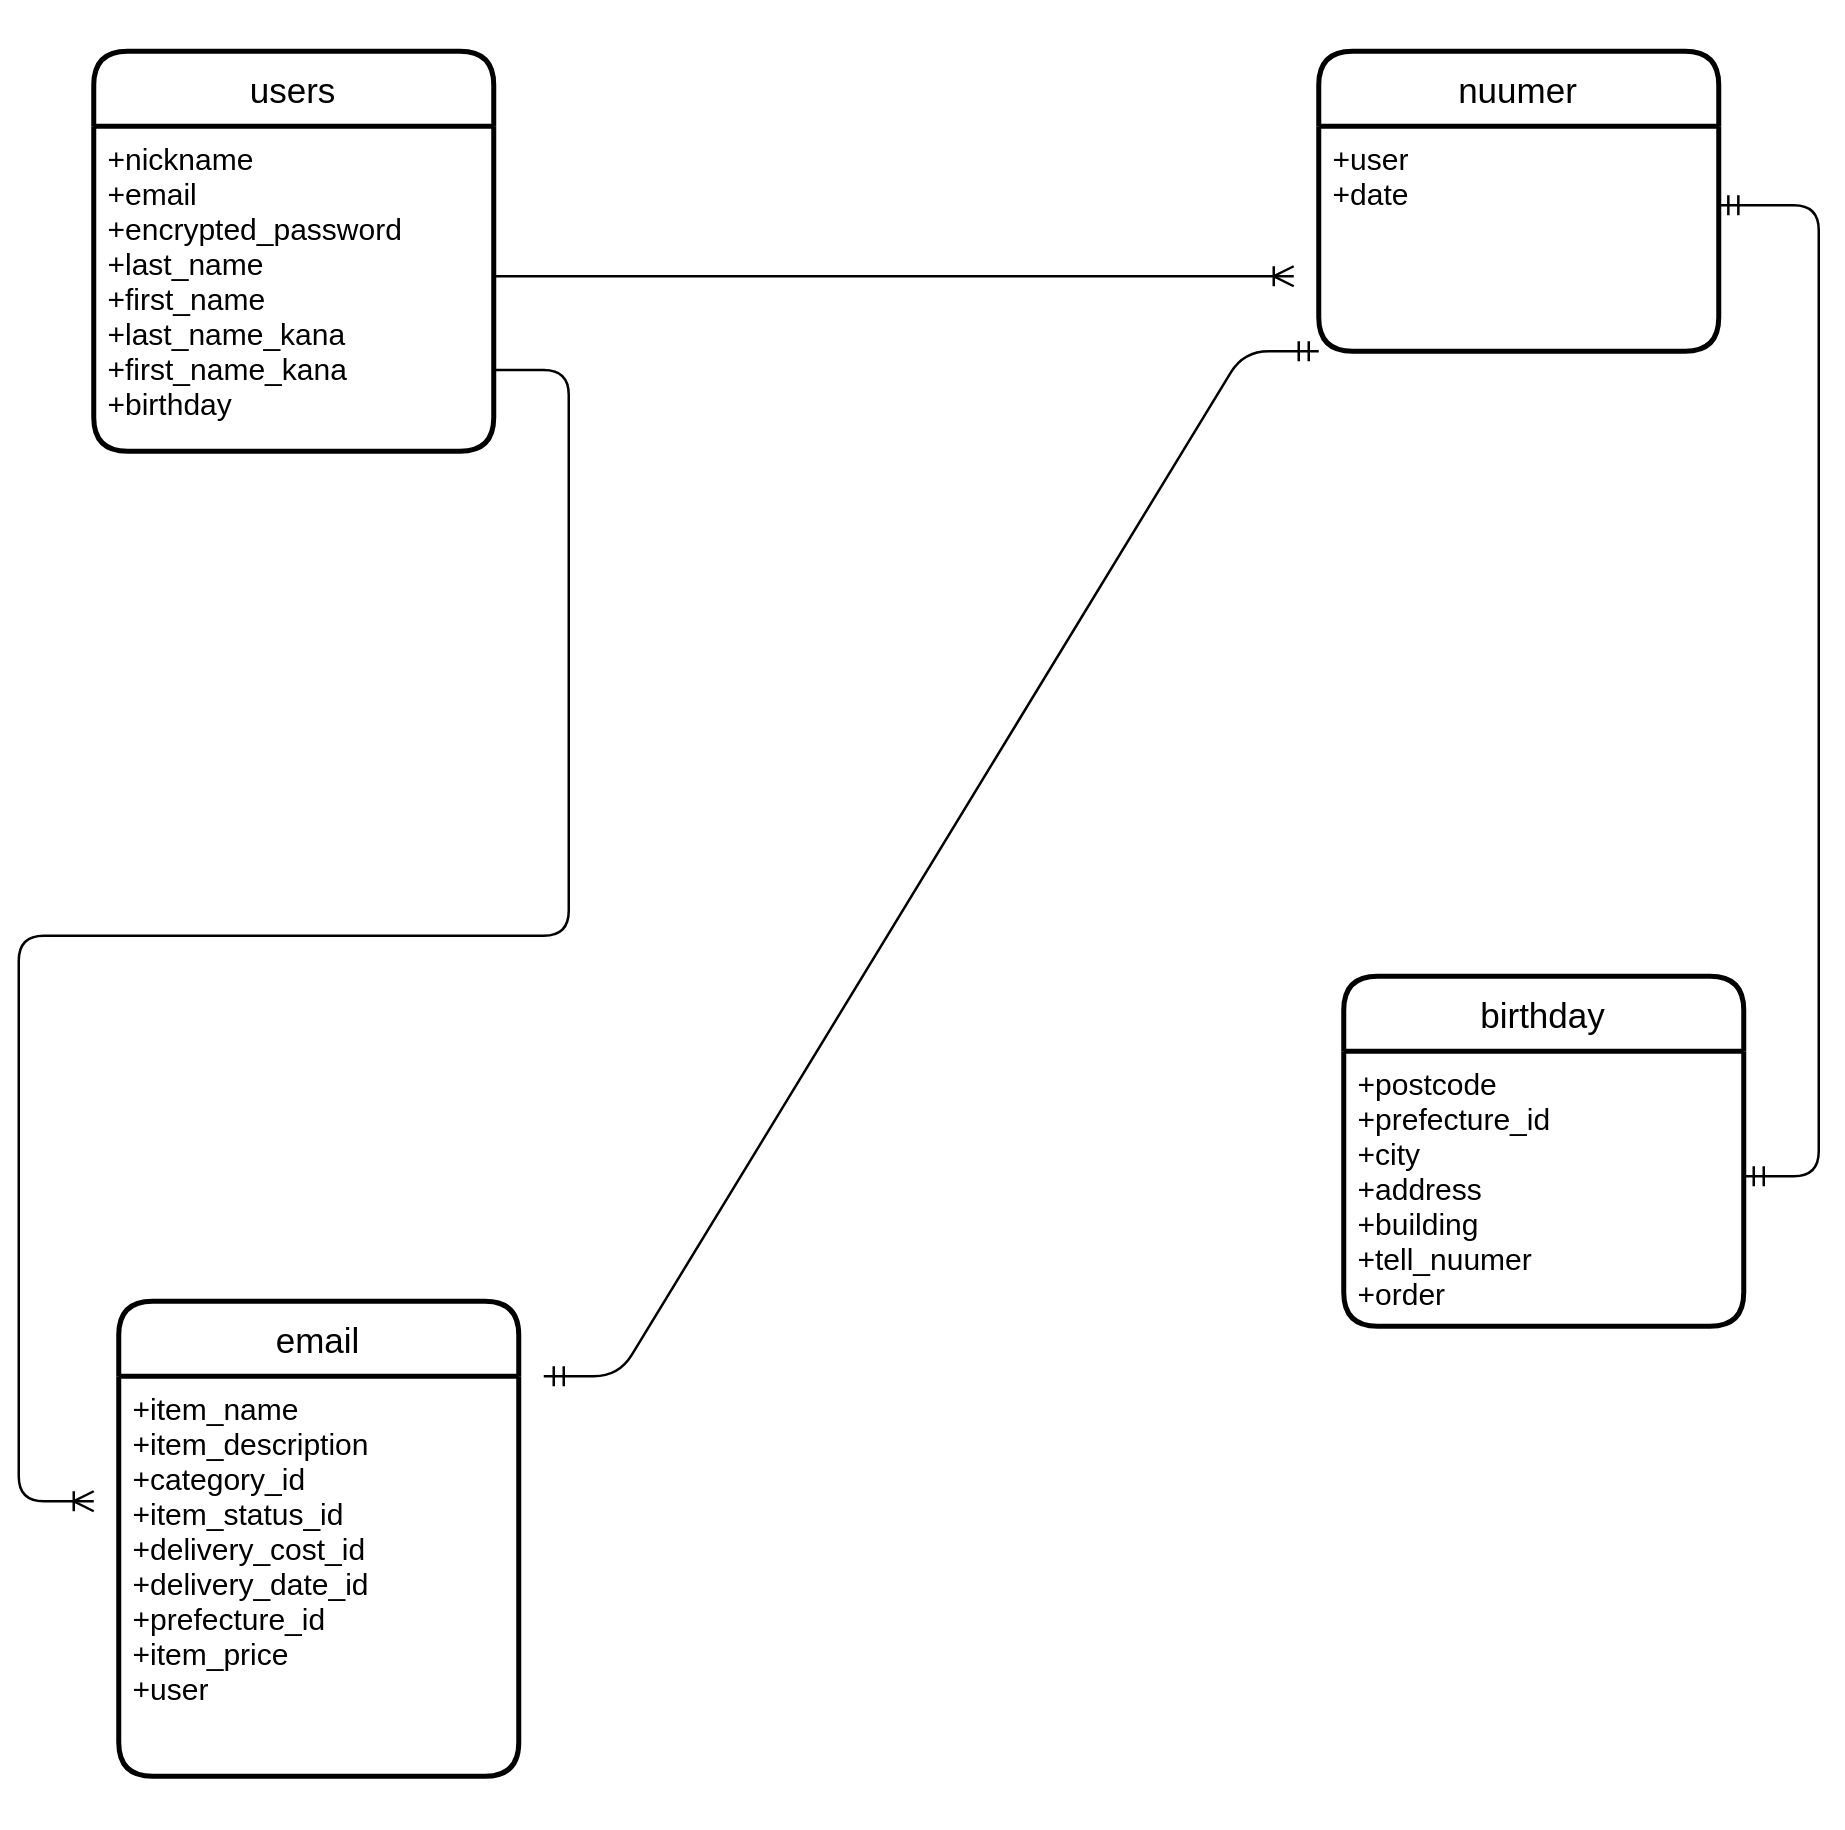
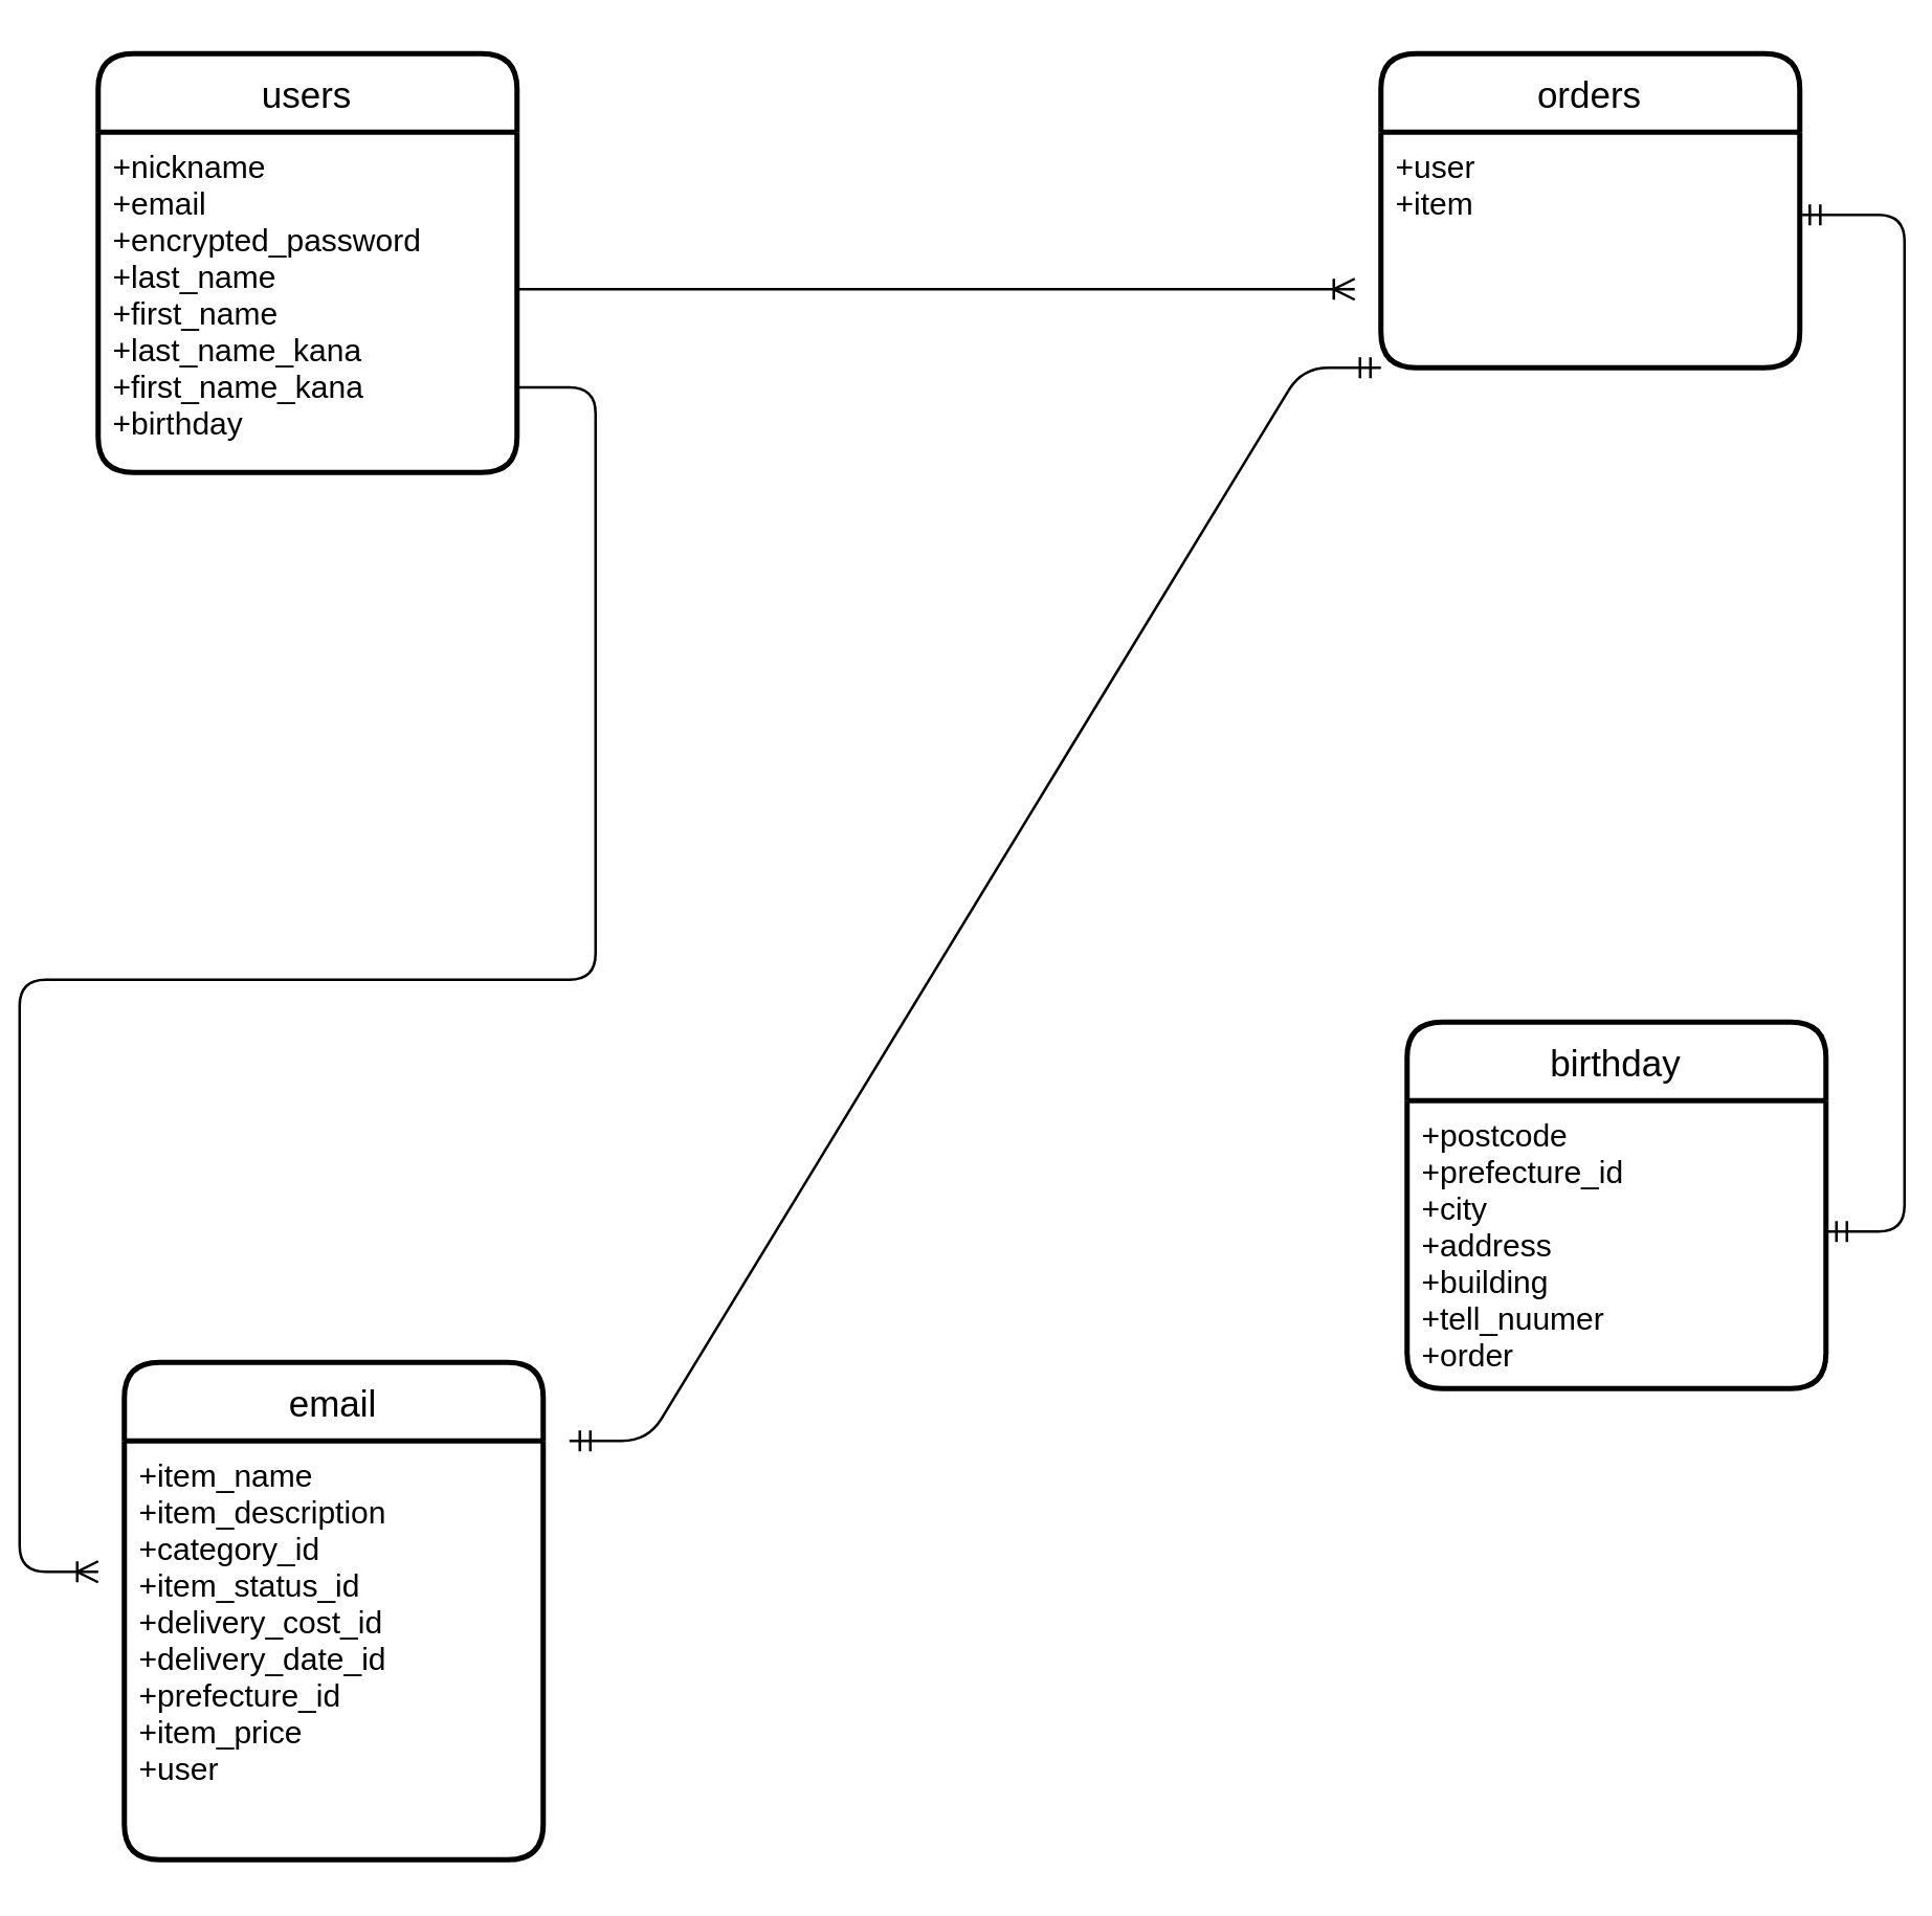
  <mxCell id="0" />
  <mxCell id="1" parent="0" />
  <mxCell id="2" value="users" style="swimlane;childLayout=stackLayout;horizontal=1;startSize=30;horizontalStack=0;rounded=1;fontSize=14;fontStyle=0;strokeWidth=2;resizeParent=0;resizeLast=1;shadow=0;dashed=0;align=center;" parent="1" vertex="1"><mxGeometry x="20" y="20" width="160" height="160" as="geometry" /></mxCell>
  <mxCell id="3" value="+nickname&#10;+email&#10;+encrypted_password&#10;+last_name&#10;+first_name&#10;+last_name_kana&#10;+first_name_kana&#10;+birthday&#10;&#10;" style="align=left;strokeColor=none;fillColor=none;spacingLeft=4;fontSize=12;verticalAlign=top;resizable=0;rotatable=0;part=1;" parent="2" vertex="1"><mxGeometry y="30" width="160" height="130" as="geometry" /></mxCell>
  <mxCell id="4" value="email" style="swimlane;childLayout=stackLayout;horizontal=1;startSize=30;horizontalStack=0;rounded=1;fontSize=14;fontStyle=0;strokeWidth=2;resizeParent=0;resizeLast=1;shadow=0;dashed=0;align=center;" parent="1" vertex="1"><mxGeometry x="30" y="520" width="160" height="190" as="geometry" /></mxCell>
  <mxCell id="5" value="+item_name&#10;+item_description&#10;+category_id&#10;+item_status_id&#10;+delivery_cost_id&#10;+delivery_date_id&#10;+prefecture_id&#10;+item_price&#10;+user" style="align=left;strokeColor=none;fillColor=none;spacingLeft=4;fontSize=12;verticalAlign=top;resizable=0;rotatable=0;part=1;" parent="4" vertex="1"><mxGeometry y="30" width="160" height="160" as="geometry" /></mxCell>
  <mxCell id="6" value="birthday" style="swimlane;childLayout=stackLayout;horizontal=1;startSize=30;horizontalStack=0;rounded=1;fontSize=14;fontStyle=0;strokeWidth=2;resizeParent=0;resizeLast=1;shadow=0;dashed=0;align=center;" parent="1" vertex="1"><mxGeometry x="520" y="390" width="160" height="140" as="geometry" /></mxCell>
  <mxCell id="7" value="+postcode&#10;+prefecture_id&#10;+city&#10;+address&#10;+building&#10;+tell_nuumer&#10;+order" style="align=left;strokeColor=none;fillColor=none;spacingLeft=4;fontSize=12;verticalAlign=top;resizable=0;rotatable=0;part=1;" parent="6" vertex="1"><mxGeometry y="30" width="160" height="110" as="geometry" /></mxCell>
- <mxCell id="8" value="nuumer" style="swimlane;childLayout=stackLayout;horizontal=1;startSize=30;horizontalStack=0;rounded=1;fontSize=14;fontStyle=0;strokeWidth=2;resizeParent=0;resizeLast=1;shadow=0;dashed=0;align=center;" parent="1" vertex="1"><mxGeometry x="510" y="20" width="160" height="120" as="geometry" /></mxCell>
- <mxCell id="9" value="+user&#10;+date" style="align=left;strokeColor=none;fillColor=none;spacingLeft=4;fontSize=12;verticalAlign=top;resizable=0;rotatable=0;part=1;" parent="8" vertex="1"><mxGeometry y="30" width="160" height="90" as="geometry" /></mxCell>
+ <mxCell id="8" value="orders" style="swimlane;childLayout=stackLayout;horizontal=1;startSize=30;horizontalStack=0;rounded=1;fontSize=14;fontStyle=0;strokeWidth=2;resizeParent=0;resizeLast=1;shadow=0;dashed=0;align=center;" parent="1" vertex="1"><mxGeometry x="510" y="20" width="160" height="120" as="geometry" /></mxCell>
+ <mxCell id="9" value="+user&#10;+item" style="align=left;strokeColor=none;fillColor=none;spacingLeft=4;fontSize=12;verticalAlign=top;resizable=0;rotatable=0;part=1;" parent="8" vertex="1"><mxGeometry y="30" width="160" height="90" as="geometry" /></mxCell>
  <mxCell id="10" value="" style="edgeStyle=entityRelationEdgeStyle;fontSize=12;html=1;endArrow=ERoneToMany;" parent="1" edge="1"><mxGeometry width="100" height="100" relative="1" as="geometry"><mxPoint x="180" y="110" as="sourcePoint" /><mxPoint x="500" y="110" as="targetPoint" /></mxGeometry></mxCell>
  <mxCell id="11" value="" style="edgeStyle=entityRelationEdgeStyle;fontSize=12;html=1;endArrow=ERoneToMany;exitX=1;exitY=0.75;exitDx=0;exitDy=0;" parent="1" source="3" edge="1"><mxGeometry width="100" height="100" relative="1" as="geometry"><mxPoint x="-10" y="70" as="sourcePoint" /><mxPoint x="20" y="600" as="targetPoint" /></mxGeometry></mxCell>
  <mxCell id="12" value="" style="edgeStyle=entityRelationEdgeStyle;fontSize=12;html=1;endArrow=ERmandOne;startArrow=ERmandOne;entryX=0;entryY=1;entryDx=0;entryDy=0;" parent="1" target="9" edge="1"><mxGeometry width="100" height="100" relative="1" as="geometry"><mxPoint x="200" y="550" as="sourcePoint" /><mxPoint x="260" y="300" as="targetPoint" /></mxGeometry></mxCell>
  <mxCell id="13" value="" style="edgeStyle=entityRelationEdgeStyle;fontSize=12;html=1;endArrow=ERmandOne;startArrow=ERmandOne;entryX=0.999;entryY=0.351;entryDx=0;entryDy=0;entryPerimeter=0;" parent="1" target="9" edge="1"><mxGeometry width="100" height="100" relative="1" as="geometry"><mxPoint x="680" y="470" as="sourcePoint" /><mxPoint x="636" y="310" as="targetPoint" /></mxGeometry></mxCell>
